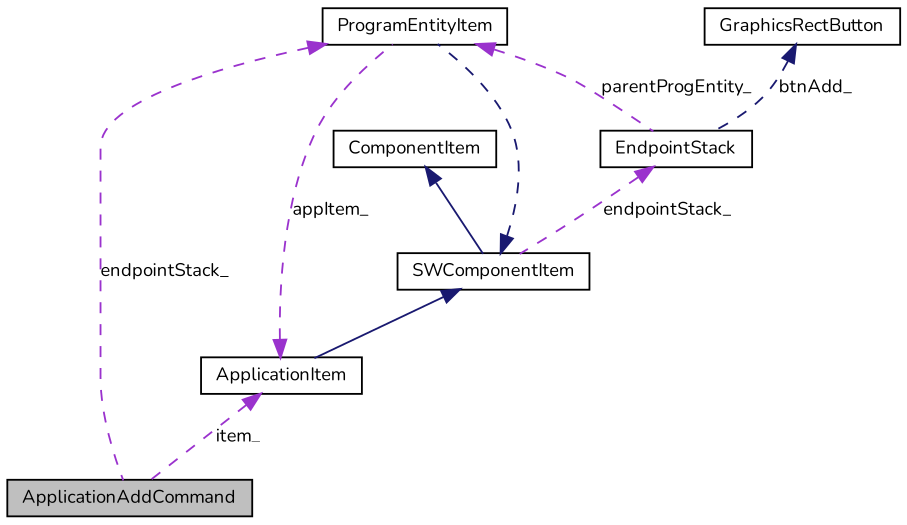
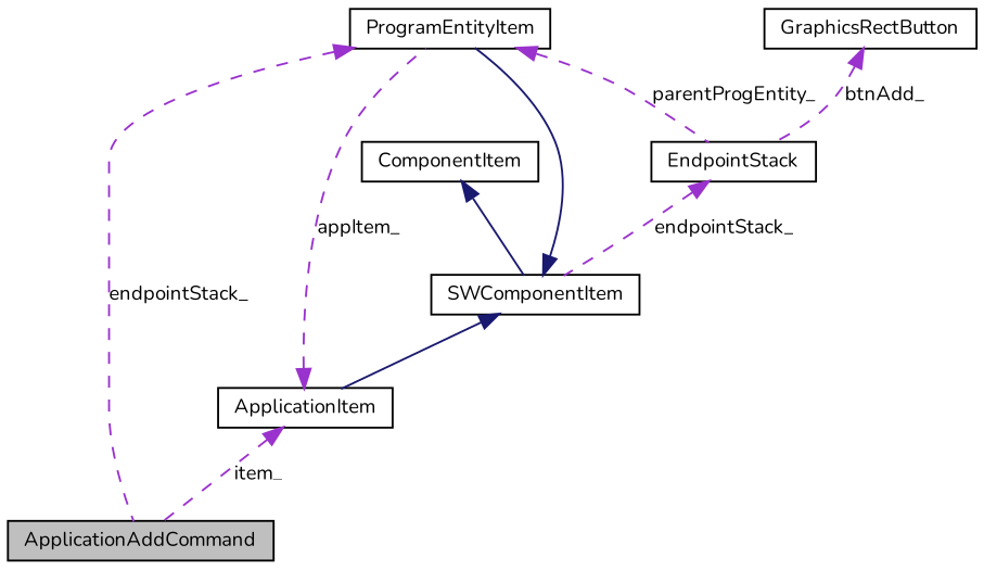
  digraph {
    fontname=Nunito
    node [color=black fontname=Nunito fontsize=10 shape=record]
    edge [color=darkorchid3 dir=back fontname=Nunito fontsize=10 labelfontname=FreeSans labelfontsize=10 style=dashed]
    n1 [fillcolor=grey75 fontcolor=black height=0.2 label=ApplicationAddCommand style=filled width=0.4]
    n2 [height=0.2 label=ProgramEntityItem width=0.4]
    n3 [height=0.2 label=EndpointStack width=0.4]
    n4 [height=0.2 label=SWComponentItem width=0.4]
    n5 [height=0.2 label=ApplicationItem width=0.4]
    n6 [height=0.2 label=ComponentItem width=0.4]
    n7 [height=0.2 label=GraphicsRectButton width=0.4]
    n2 -> n1 [label=endpointStack_]
    n2 -> n3 [label=parentProgEntity_]
    n3 -> n4 [label=endpointStack_]
-   n4 -> n2 [color=midnightblue]
+   n4 -> n2 [color=midnightblue style=solid]
    n4 -> n5 [color=midnightblue style=solid]
    n5 -> n1 [label=item_]
    n5 -> n2 [label=appItem_]
    n6 -> n4 [color=midnightblue style=solid]
-   n7 -> n3 [color=midnightblue label=btnAdd_]
+   n7 -> n3 [label=btnAdd_]
  }
